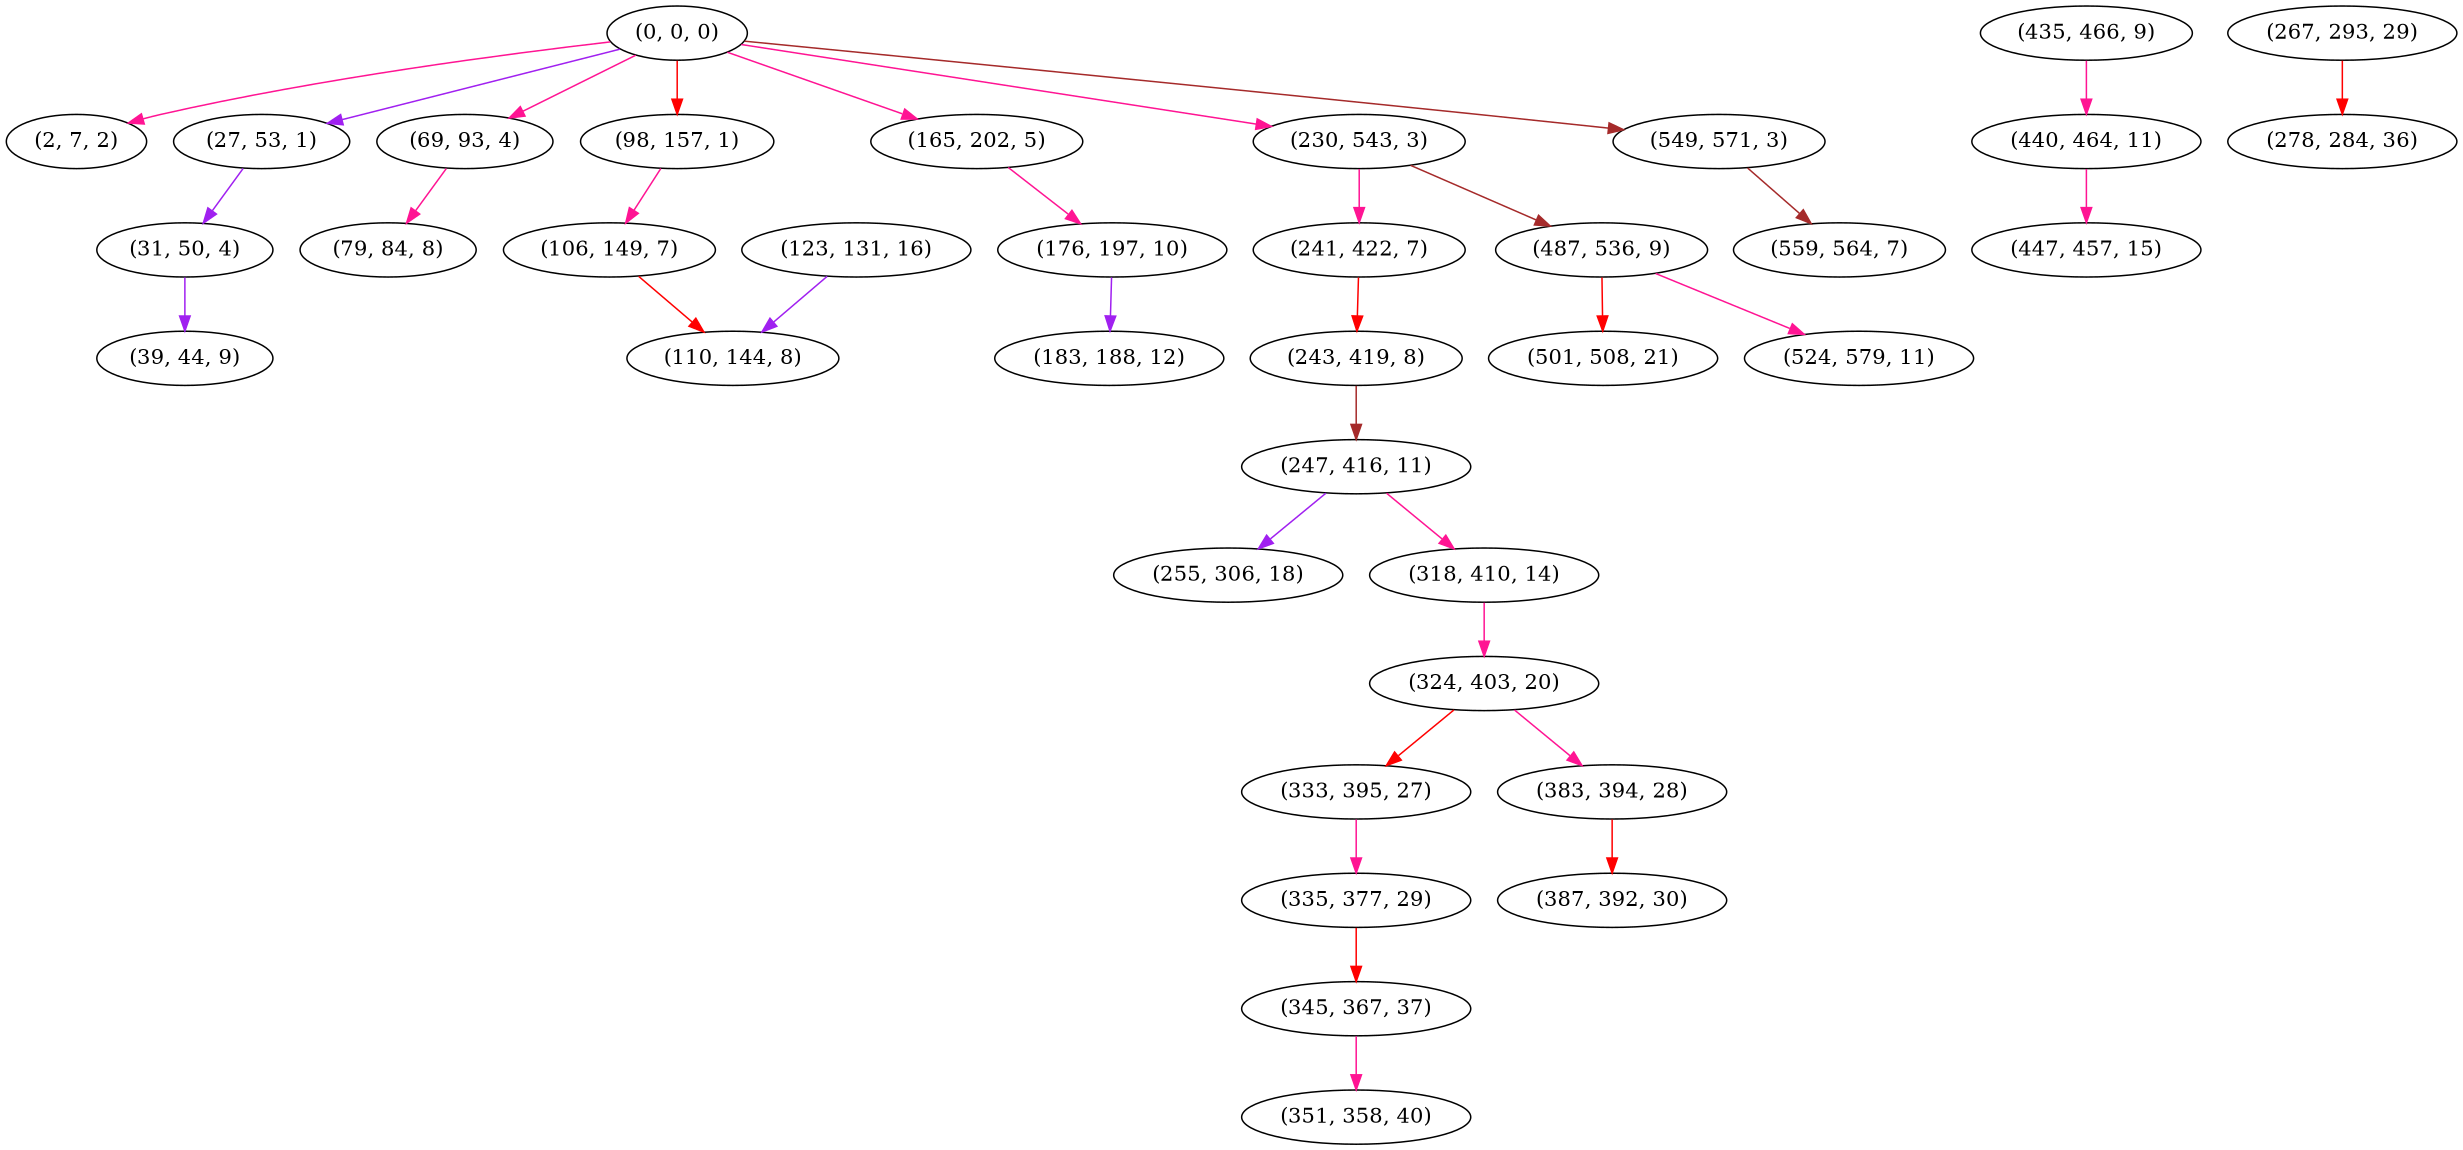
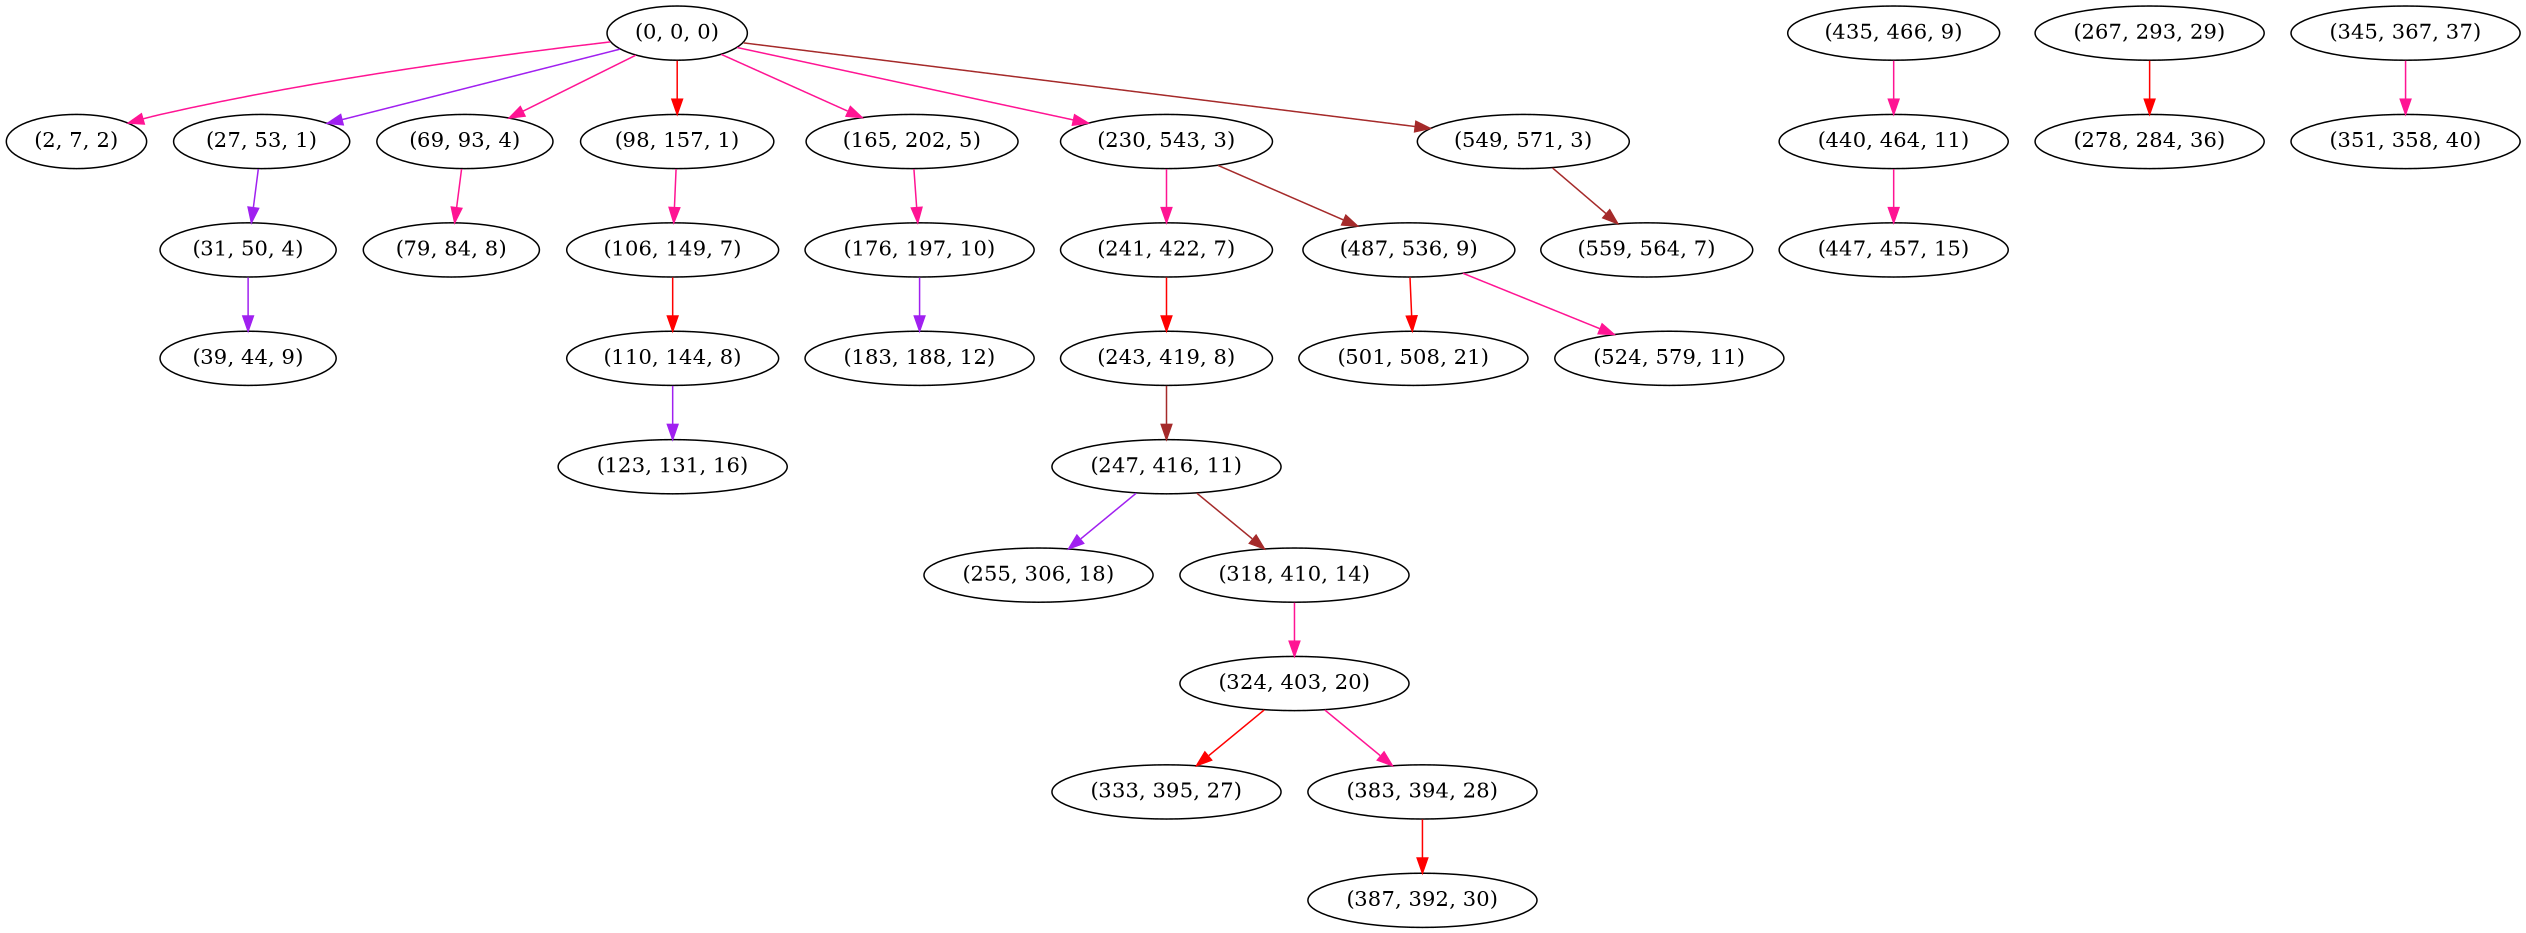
  digraph {
    edge [color=deeppink]
    "(0, 0, 0)"
    "(2, 7, 2)"
    "(27, 53, 1)"
    "(69, 93, 4)"
    "(98, 157, 1)"
    "(165, 202, 5)"
    "(230, 543, 3)"
    "(549, 571, 3)"
    "(31, 50, 4)"
    "(79, 84, 8)"
    "(106, 149, 7)"
    "(176, 197, 10)"
    "(241, 422, 7)"
    "(487, 536, 9)"
    "(559, 564, 7)"
    "(39, 44, 9)"
    "(110, 144, 8)"
    "(123, 131, 16)"
    "(183, 188, 12)"
    "(243, 419, 8)"
    "(435, 466, 9)"
    "(440, 464, 11)"
    "(501, 508, 21)"
    n24 [label="(524, 579, 11)"]
    "(247, 416, 11)"
    "(255, 306, 18)"
    "(318, 410, 14)"
    "(324, 403, 20)"
    "(267, 293, 29)"
    "(278, 284, 36)"
    "(333, 395, 27)"
    "(383, 394, 28)"
-   "(335, 377, 29)"
    "(345, 367, 37)"
    "(387, 392, 30)"
    "(351, 358, 40)"
    "(447, 457, 15)"
    "(0, 0, 0)" -> "(2, 7, 2)"
    "(0, 0, 0)" -> "(27, 53, 1)" [color=purple]
    "(0, 0, 0)" -> "(69, 93, 4)"
    "(0, 0, 0)" -> "(98, 157, 1)" [color=red]
    "(0, 0, 0)" -> "(165, 202, 5)"
    "(0, 0, 0)" -> "(230, 543, 3)"
    "(0, 0, 0)" -> "(549, 571, 3)" [color=brown]
    "(27, 53, 1)" -> "(31, 50, 4)" [color=purple]
    "(69, 93, 4)" -> "(79, 84, 8)"
    "(98, 157, 1)" -> "(106, 149, 7)"
    "(165, 202, 5)" -> "(176, 197, 10)"
    "(230, 543, 3)" -> "(241, 422, 7)"
    "(230, 543, 3)" -> "(487, 536, 9)" [color=brown]
    "(549, 571, 3)" -> "(559, 564, 7)" [color=brown]
    "(31, 50, 4)" -> "(39, 44, 9)" [color=purple]
    "(106, 149, 7)" -> "(110, 144, 8)" [color=red]
    "(176, 197, 10)" -> "(183, 188, 12)" [color=purple]
    "(241, 422, 7)" -> "(243, 419, 8)" [color=red]
    "(487, 536, 9)" -> "(501, 508, 21)" [color=red]
    "(487, 536, 9)" -> n24
-   "(123, 131, 16)" -> "(110, 144, 8)" [color=purple]
+   "(110, 144, 8)" -> "(123, 131, 16)" [color=purple]
    "(243, 419, 8)" -> "(247, 416, 11)" [color=brown]
    "(435, 466, 9)" -> "(440, 464, 11)"
    "(440, 464, 11)" -> "(447, 457, 15)"
    "(247, 416, 11)" -> "(255, 306, 18)" [color=purple]
-   "(247, 416, 11)" -> "(318, 410, 14)"
+   "(247, 416, 11)" -> "(318, 410, 14)" [color=brown]
    "(318, 410, 14)" -> "(324, 403, 20)"
    "(324, 403, 20)" -> "(333, 395, 27)" [color=red]
    "(324, 403, 20)" -> "(383, 394, 28)"
    "(267, 293, 29)" -> "(278, 284, 36)" [color=red]
-   "(333, 395, 27)" -> "(335, 377, 29)"
    "(383, 394, 28)" -> "(387, 392, 30)" [color=red]
-   "(335, 377, 29)" -> "(345, 367, 37)" [color=red]
    "(345, 367, 37)" -> "(351, 358, 40)"
  }
